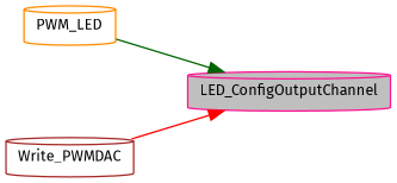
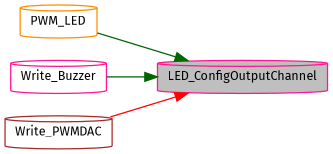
  digraph {
    fontname="Fira Sans"
    rankdir=RL
    node [color=deeppink fillcolor=white fontname="Fira Sans" fontsize=10 shape=cylinder style=filled]
    edge [color=darkgreen dir=back fontname="Fira Sans" fontsize=10 labelfontname=Helvetica labelfontsize=10 style=solid]
    n1 [fillcolor=grey75 fontcolor=black height=0.2 label=LED_ConfigOutputChannel width=0.4]
    n2 [color=darkorange height=0.2 label=PWM_LED width=0.4]
+   n3 [height=0.2 label=Write_Buzzer width=0.4]
    n4 [color=brown height=0.2 label=Write_PWMDAC width=0.4]
    n1 -> n2
+   n1 -> n3
    n1 -> n4 [color=red]
  }
